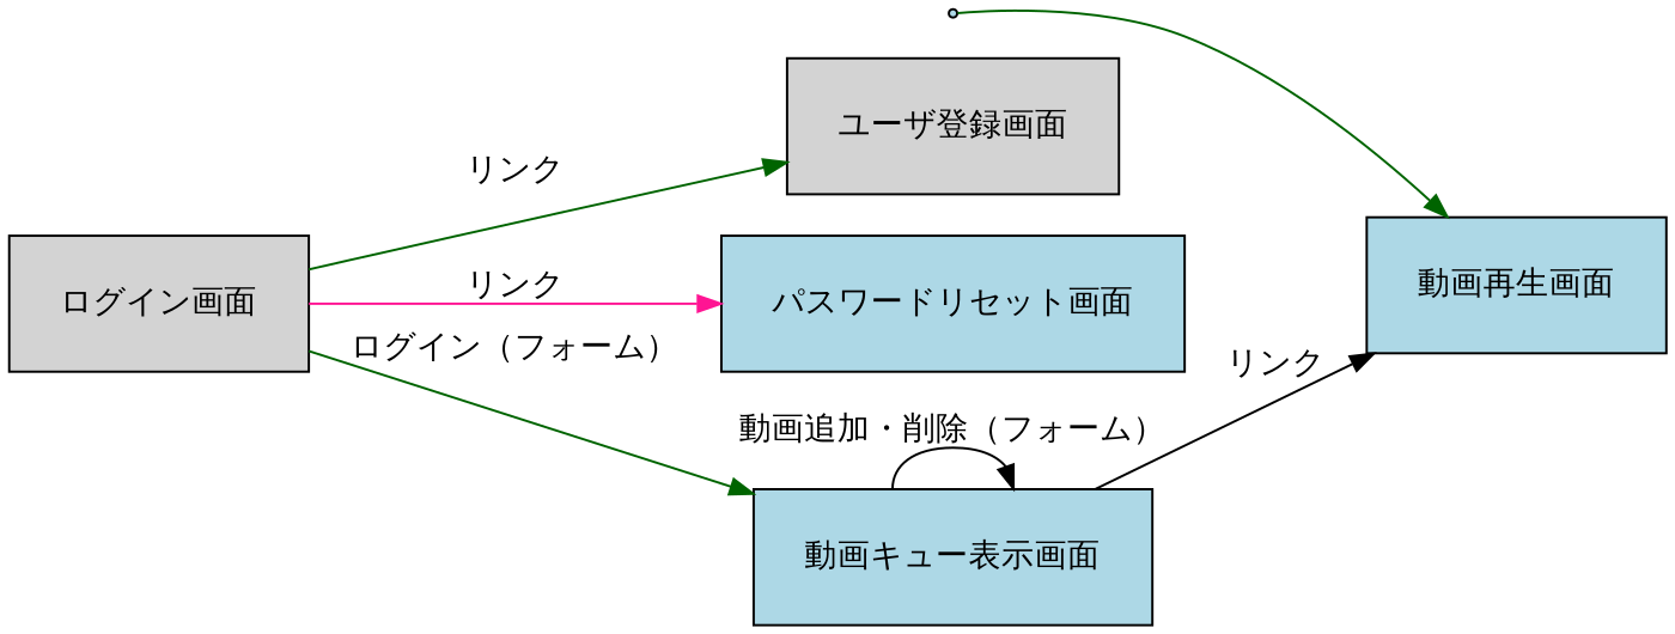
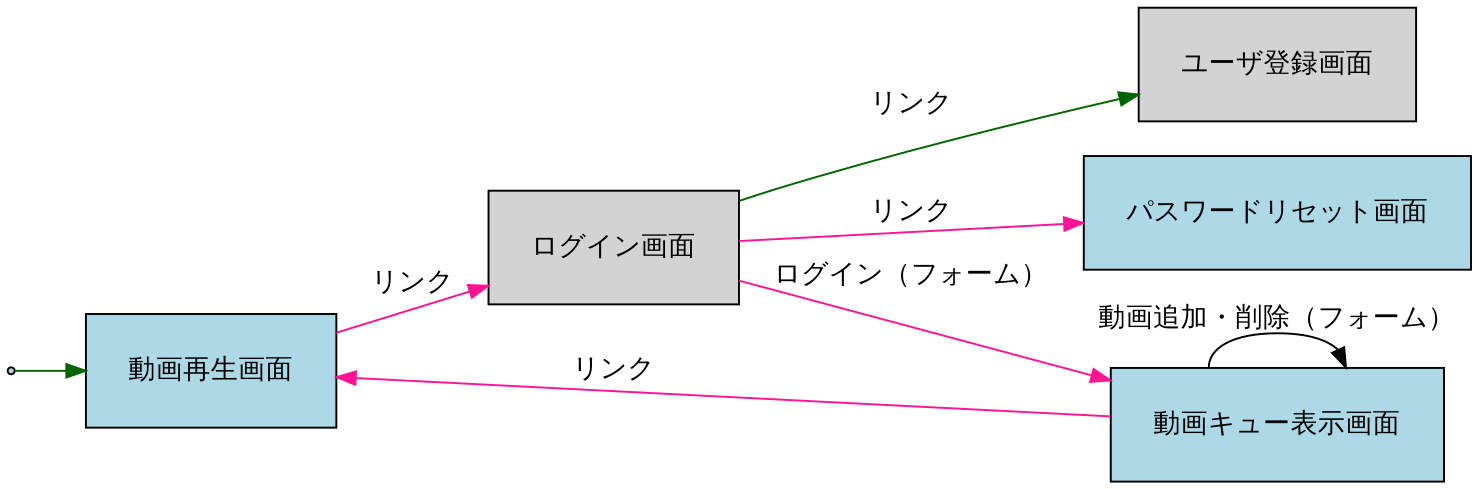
  digraph {
    fontname=Oswald
    rankdir=LR
    node [fillcolor=lightblue fontname=Oswald margin=0.3 shape=box style=filled]
    edge [color=deeppink fontname=Oswald]
    entry_point [shape=point]
    "動画再生画面"
    "ログイン画面" [fillcolor=lightgrey]
    "ユーザ登録画面" [fillcolor=lightgrey]
    "パスワードリセット画面"
    "動画キュー表示画面"
    entry_point -> "動画再生画面" [color=darkgreen]
+   "動画再生画面" -> "ログイン画面" [label="リンク"]
    "ログイン画面" -> "ユーザ登録画面" [color=darkgreen label="リンク"]
    "ログイン画面" -> "パスワードリセット画面" [label="リンク"]
-   "ログイン画面" -> "動画キュー表示画面" [color=darkgreen label="ログイン（フォーム）"]
-   "動画キュー表示画面" -> "動画再生画面" [color=black label="リンク"]
+   "ログイン画面" -> "動画キュー表示画面" [label="ログイン（フォーム）"]
+   "動画キュー表示画面" -> "動画再生画面" [label="リンク"]
    "動画キュー表示画面" -> "動画キュー表示画面" [color=black label="動画追加・削除（フォーム）"]
  }
